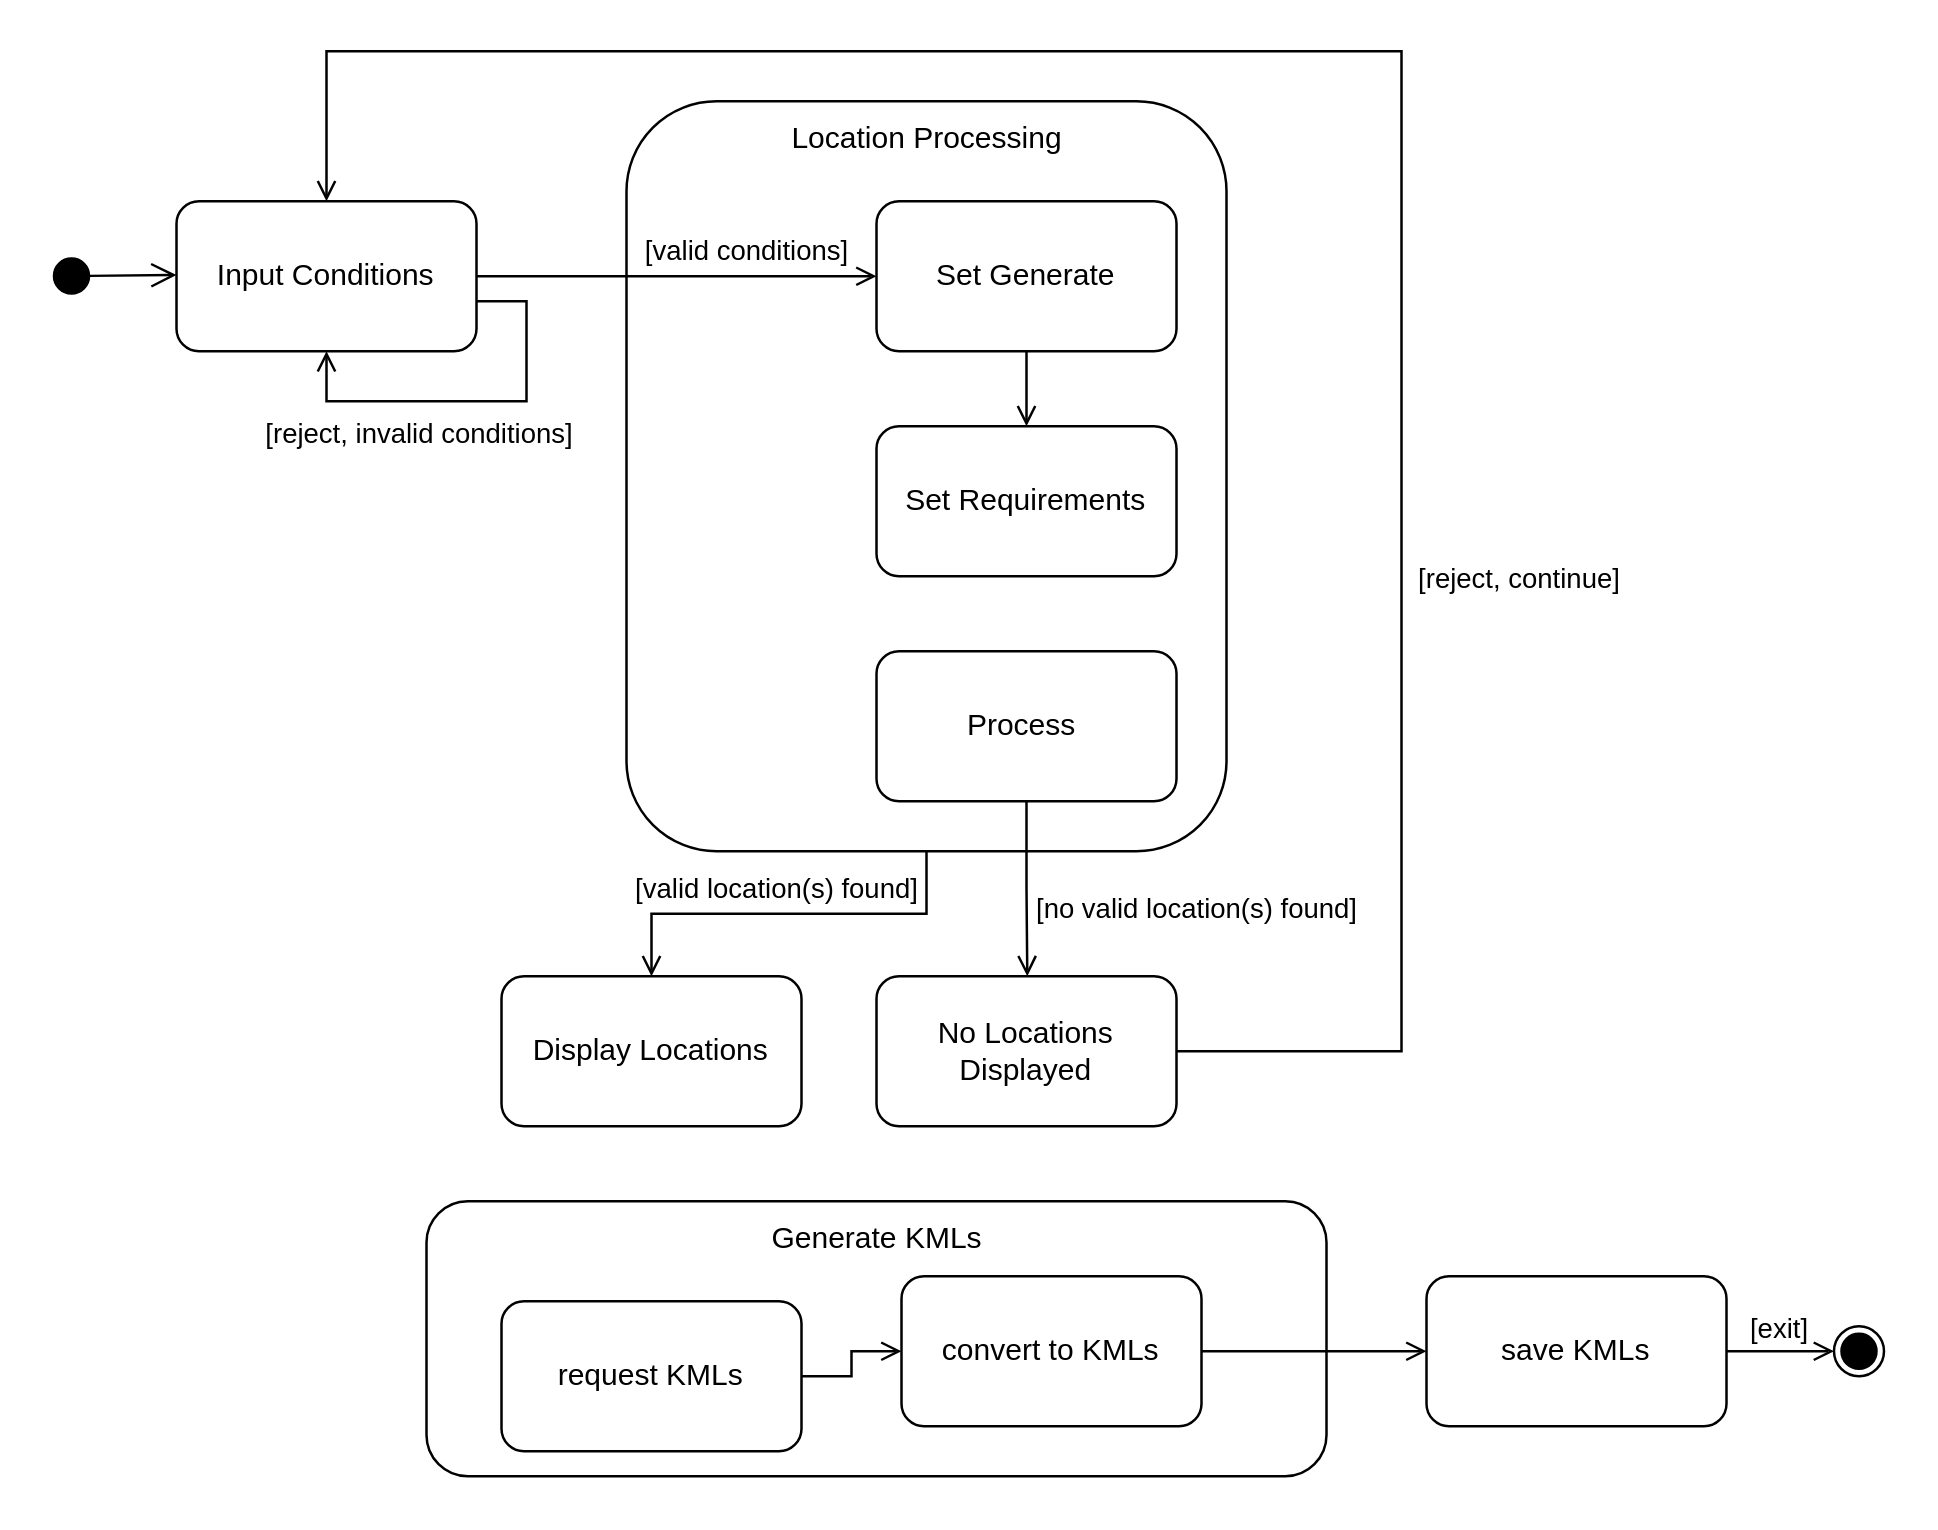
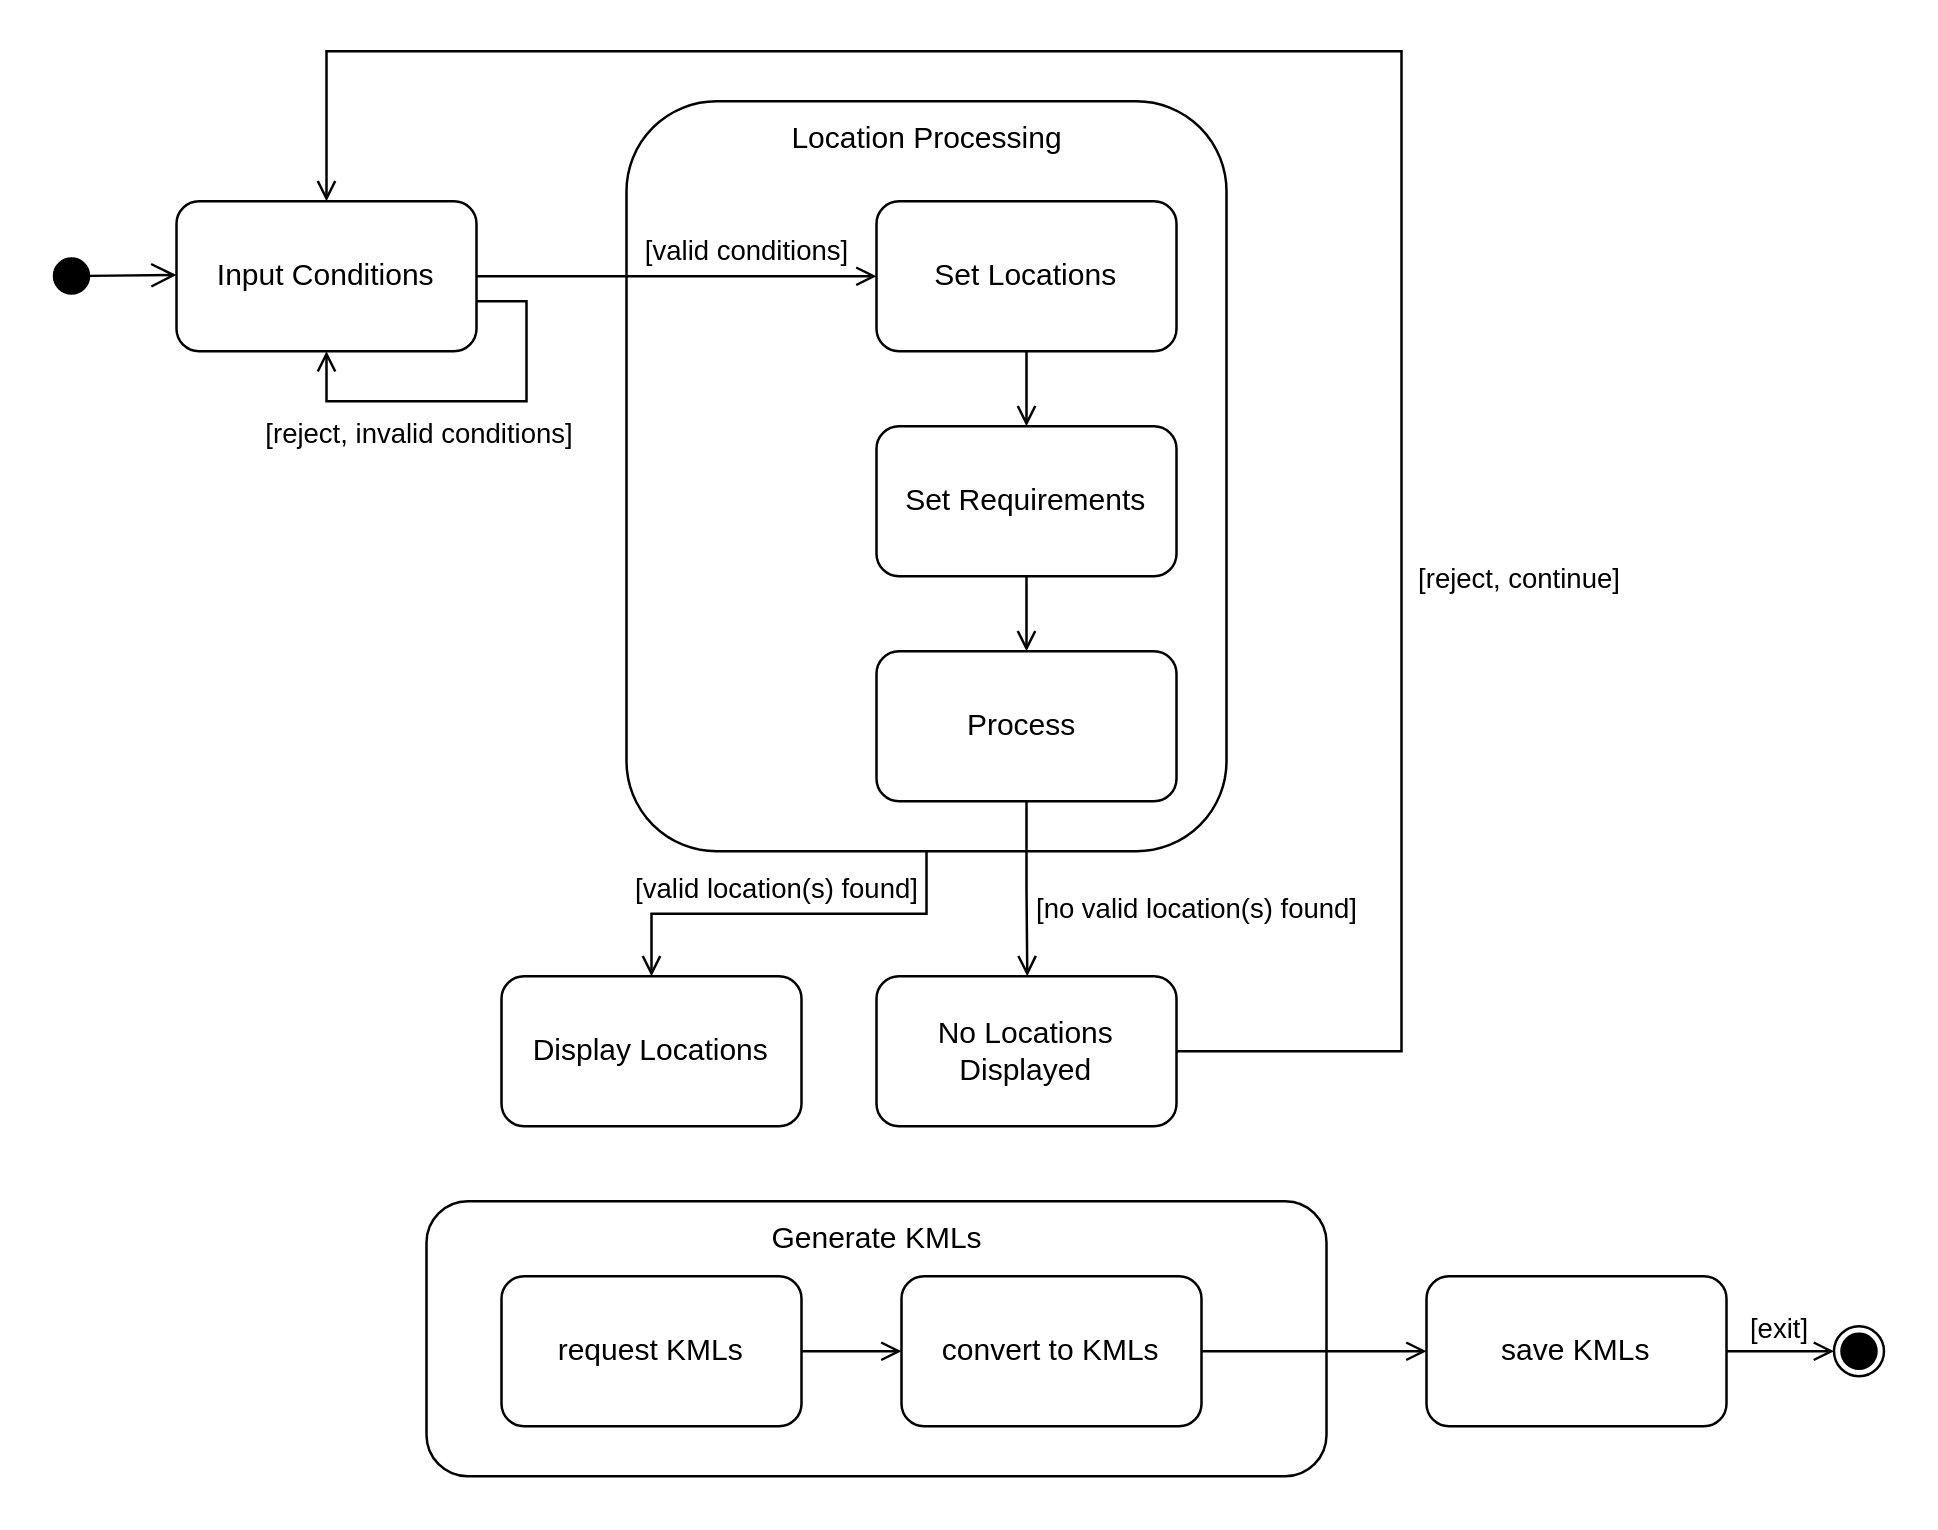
  <mxCell id="0" />
  <mxCell id="1" parent="0" />
  <mxCell id="2" value="" style="ellipse;whiteSpace=wrap;html=1;aspect=fixed;" parent="1" vertex="1"><mxGeometry x="733" y="530" width="20" height="20" as="geometry" /></mxCell>
  <mxCell id="3" value="" style="rounded=1;whiteSpace=wrap;html=1;" parent="1" vertex="1"><mxGeometry x="170" y="480" width="360" height="110" as="geometry" /></mxCell>
  <mxCell id="4" style="edgeStyle=orthogonalEdgeStyle;rounded=0;orthogonalLoop=1;jettySize=auto;html=1;entryX=0.5;entryY=0;entryDx=0;entryDy=0;endArrow=open;endFill=0;" parent="1" source="6" target="22" edge="1"><mxGeometry relative="1" as="geometry" /></mxCell>
  <mxCell id="5" value="[valid location(s) found]" style="edgeLabel;html=1;align=center;verticalAlign=middle;resizable=0;points=[];" parent="4" vertex="1" connectable="0"><mxGeometry x="0.059" y="-1" relative="1" as="geometry"><mxPoint x="-1" y="-10" as="offset" /></mxGeometry></mxCell>
  <mxCell id="6" value="" style="rounded=1;whiteSpace=wrap;html=1;" parent="1" vertex="1"><mxGeometry x="250" y="40" width="240" height="300" as="geometry" /></mxCell>
  <mxCell id="7" style="edgeStyle=orthogonalEdgeStyle;rounded=0;orthogonalLoop=1;jettySize=auto;html=1;exitX=1;exitY=0.5;exitDx=0;exitDy=0;entryX=0;entryY=0.5;entryDx=0;entryDy=0;endArrow=open;endFill=0;" parent="1" source="9" target="11" edge="1"><mxGeometry relative="1" as="geometry" /></mxCell>
  <mxCell id="8" value="[valid conditions]" style="edgeLabel;html=1;align=center;verticalAlign=middle;resizable=0;points=[];" parent="7" vertex="1" connectable="0"><mxGeometry x="0.093" y="4" relative="1" as="geometry"><mxPoint x="20" y="-7" as="offset" /></mxGeometry></mxCell>
  <mxCell id="9" value="Input Conditions" style="rounded=1;whiteSpace=wrap;html=1;" parent="1" vertex="1"><mxGeometry x="70" y="80" width="120" height="60" as="geometry" /></mxCell>
  <mxCell id="10" style="edgeStyle=orthogonalEdgeStyle;rounded=0;orthogonalLoop=1;jettySize=auto;html=1;exitX=0.5;exitY=1;exitDx=0;exitDy=0;endArrow=open;endFill=0;" parent="1" source="11" target="13" edge="1"><mxGeometry relative="1" as="geometry" /></mxCell>
- <mxCell id="11" value="Set Generate" style="rounded=1;whiteSpace=wrap;html=1;" parent="1" vertex="1"><mxGeometry x="350" y="80" width="120" height="60" as="geometry" /></mxCell>
+ <mxCell id="11" value="Set Locations" style="rounded=1;whiteSpace=wrap;html=1;" parent="1" vertex="1"><mxGeometry x="350" y="80" width="120" height="60" as="geometry" /></mxCell>
+ <mxCell id="12" value="" style="edgeStyle=orthogonalEdgeStyle;rounded=0;orthogonalLoop=1;jettySize=auto;html=1;endArrow=open;endFill=0;" parent="1" source="13" target="17" edge="1"><mxGeometry relative="1" as="geometry" /></mxCell>
  <mxCell id="13" value="Set Requirements" style="rounded=1;whiteSpace=wrap;html=1;" parent="1" vertex="1"><mxGeometry x="350" y="170" width="120" height="60" as="geometry" /></mxCell>
  <mxCell id="14" value="" style="html=1;verticalAlign=bottom;startArrow=circle;startFill=1;endArrow=open;startSize=6;endSize=8;curved=0;rounded=0;" parent="1" edge="1"><mxGeometry width="80" relative="1" as="geometry"><mxPoint x="20" y="110" as="sourcePoint" /><mxPoint x="70" y="109.5" as="targetPoint" /></mxGeometry></mxCell>
  <mxCell id="15" style="edgeStyle=orthogonalEdgeStyle;rounded=0;orthogonalLoop=1;jettySize=auto;html=1;exitX=0.5;exitY=1;exitDx=0;exitDy=0;endArrow=open;endFill=0;" parent="1" source="17" edge="1"><mxGeometry relative="1" as="geometry"><mxPoint x="410.316" y="390" as="targetPoint" /></mxGeometry></mxCell>
  <mxCell id="16" value="[no valid location(s) found]" style="edgeLabel;html=1;align=center;verticalAlign=middle;resizable=0;points=[];" parent="15" vertex="1" connectable="0"><mxGeometry x="-0.075" y="2" relative="1" as="geometry"><mxPoint x="65" y="9" as="offset" /></mxGeometry></mxCell>
  <mxCell id="17" value="Process&amp;nbsp;" style="rounded=1;whiteSpace=wrap;html=1;" parent="1" vertex="1"><mxGeometry x="350" y="260" width="120" height="60" as="geometry" /></mxCell>
  <mxCell id="18" value="Location Processing" style="text;html=1;align=center;verticalAlign=middle;resizable=0;points=[];autosize=1;strokeColor=none;fillColor=none;" parent="1" vertex="1"><mxGeometry x="305" y="40" width="130" height="30" as="geometry" /></mxCell>
  <mxCell id="19" style="edgeStyle=orthogonalEdgeStyle;rounded=0;orthogonalLoop=1;jettySize=auto;html=1;entryX=0.5;entryY=0;entryDx=0;entryDy=0;endArrow=open;endFill=0;" parent="1" source="21" target="9" edge="1"><mxGeometry relative="1" as="geometry"><Array as="points"><mxPoint x="560" y="420" /><mxPoint x="560" y="20" /><mxPoint x="130" y="20" /></Array></mxGeometry></mxCell>
  <mxCell id="20" value="[reject, continue]" style="edgeLabel;html=1;align=center;verticalAlign=middle;resizable=0;points=[];" parent="19" vertex="1" connectable="0"><mxGeometry x="0.116" y="-2" relative="1" as="geometry"><mxPoint x="103" y="212" as="offset" /></mxGeometry></mxCell>
  <mxCell id="21" value="No Locations Displayed" style="rounded=1;whiteSpace=wrap;html=1;" parent="1" vertex="1"><mxGeometry x="350" y="390" width="120" height="60" as="geometry" /></mxCell>
  <mxCell id="22" value="Display Locations" style="rounded=1;whiteSpace=wrap;html=1;" parent="1" vertex="1"><mxGeometry x="200" y="390" width="120" height="60" as="geometry" /></mxCell>
  <mxCell id="23" style="edgeStyle=orthogonalEdgeStyle;rounded=0;orthogonalLoop=1;jettySize=auto;html=1;entryX=0.5;entryY=1;entryDx=0;entryDy=0;endArrow=open;endFill=0;" parent="1" source="9" target="9" edge="1"><mxGeometry relative="1" as="geometry"><Array as="points"><mxPoint x="210" y="120" /><mxPoint x="210" y="160" /><mxPoint x="130" y="160" /></Array></mxGeometry></mxCell>
  <mxCell id="24" value="[reject, invalid conditions]" style="edgeLabel;html=1;align=center;verticalAlign=middle;resizable=0;points=[];" parent="23" vertex="1" connectable="0"><mxGeometry x="0.192" y="11" relative="1" as="geometry"><mxPoint x="-9" y="1" as="offset" /></mxGeometry></mxCell>
  <mxCell id="25" style="edgeStyle=orthogonalEdgeStyle;rounded=0;orthogonalLoop=1;jettySize=auto;html=1;exitX=1;exitY=0.5;exitDx=0;exitDy=0;endArrow=open;endFill=0;" parent="1" source="26" target="28" edge="1"><mxGeometry relative="1" as="geometry" /></mxCell>
- <mxCell id="26" value="request KMLs" style="rounded=1;whiteSpace=wrap;html=1;" parent="1" vertex="1"><mxGeometry x="200" y="520" width="120" height="60" as="geometry" /></mxCell>
+ <mxCell id="26" value="request KMLs" style="rounded=1;whiteSpace=wrap;html=1;" parent="1" vertex="1"><mxGeometry x="200" y="510" width="120" height="60" as="geometry" /></mxCell>
  <mxCell id="27" style="edgeStyle=orthogonalEdgeStyle;rounded=0;orthogonalLoop=1;jettySize=auto;html=1;exitX=1;exitY=0.5;exitDx=0;exitDy=0;entryX=0;entryY=0.5;entryDx=0;entryDy=0;endArrow=open;endFill=0;" parent="1" source="28" target="30" edge="1"><mxGeometry relative="1" as="geometry" /></mxCell>
  <mxCell id="28" value="convert to KMLs" style="rounded=1;whiteSpace=wrap;html=1;" parent="1" vertex="1"><mxGeometry x="360" y="510" width="120" height="60" as="geometry" /></mxCell>
  <mxCell id="29" style="edgeStyle=orthogonalEdgeStyle;rounded=0;orthogonalLoop=1;jettySize=auto;html=1;exitX=1;exitY=0.5;exitDx=0;exitDy=0;endArrow=open;endFill=0;" parent="1" source="30" edge="1"><mxGeometry relative="1" as="geometry"><mxPoint x="733" y="540" as="targetPoint" /><mxPoint x="695" y="540" as="sourcePoint" /></mxGeometry></mxCell>
  <mxCell id="30" value="save KMLs" style="rounded=1;whiteSpace=wrap;html=1;" parent="1" vertex="1"><mxGeometry x="570" y="510" width="120" height="60" as="geometry" /></mxCell>
  <mxCell id="31" value="Generate KMLs" style="text;html=1;align=center;verticalAlign=middle;resizable=0;points=[];autosize=1;strokeColor=none;fillColor=none;" parent="1" vertex="1"><mxGeometry x="295" y="480" width="110" height="30" as="geometry" /></mxCell>
  <mxCell id="32" value="" style="html=1;verticalAlign=bottom;startArrow=circle;startFill=1;endArrow=none;startSize=6;endSize=8;curved=0;rounded=0;endFill=0;" parent="1" edge="1"><mxGeometry width="80" relative="1" as="geometry"><mxPoint x="751" y="540" as="sourcePoint" /><mxPoint x="740" y="540" as="targetPoint" /></mxGeometry></mxCell>
  <mxCell id="33" value="[exit]" style="edgeLabel;html=1;align=center;verticalAlign=middle;resizable=0;points=[];" parent="32" vertex="1" connectable="0"><mxGeometry x="0.517" y="-5" relative="1" as="geometry"><mxPoint x="-33" y="-5" as="offset" /></mxGeometry></mxCell>
